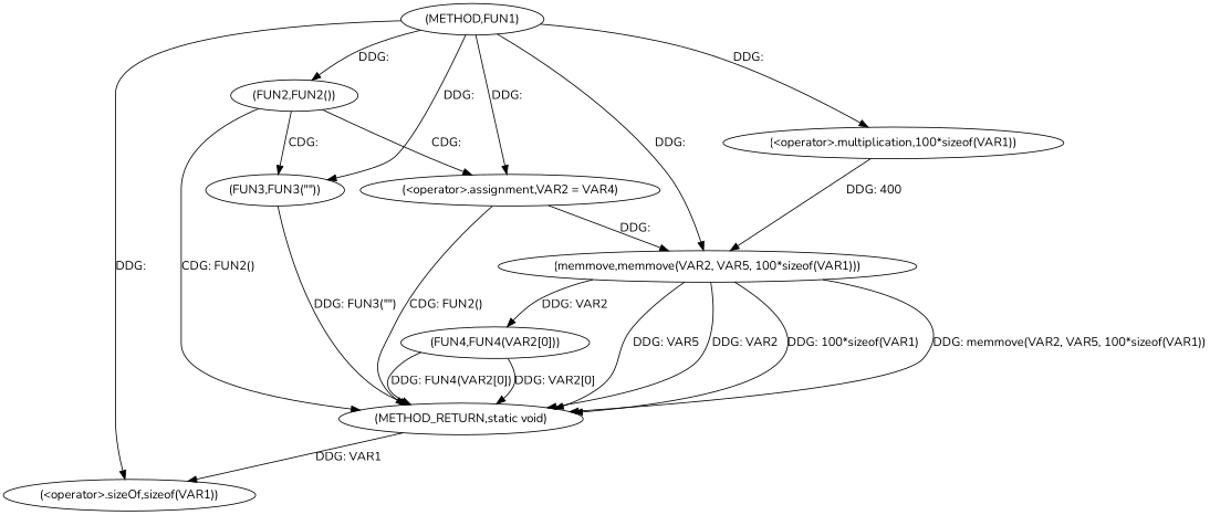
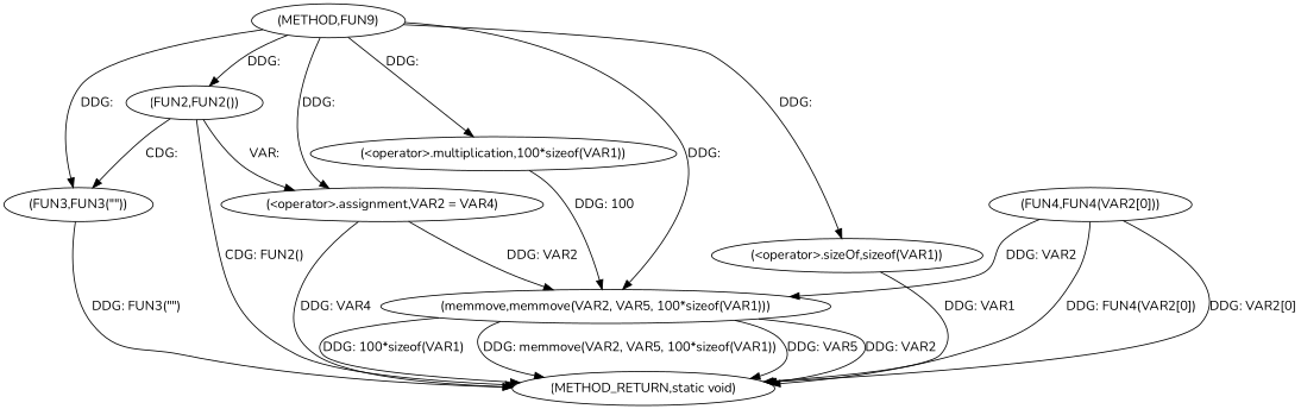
  digraph {
    fontname=Nunito
    node [fontname=Nunito]
    edge [fontname=Nunito]
-   n1 [label="(METHOD,FUN1)"]
+   n1 [label="(METHOD,FUN9)"]
    n2 [label="(FUN2,FUN2())"]
    n3 [label="(FUN3,FUN3(\"\"))"]
    n4 [label="(<operator>.assignment,VAR2 = VAR4)"]
    n5 [label="(memmove,memmove(VAR2, VAR5, 100*sizeof(VAR1)))"]
    n6 [label="(<operator>.multiplication,100*sizeof(VAR1))"]
    n7 [label="(<operator>.sizeOf,sizeof(VAR1))"]
    n8 [label="(METHOD_RETURN,static void)"]
    n9 [label="(FUN4,FUN4(VAR2[0]))"]
    n1 -> n2 [label="DDG: "]
    n1 -> n3 [label="DDG: "]
    n1 -> n4 [label="DDG: "]
    n1 -> n5 [label="DDG: "]
    n1 -> n6 [label="DDG: "]
    n1 -> n7 [label="DDG: "]
    n2 -> n3 [label="CDG: "]
-   n2 -> n4 [label="CDG: "]
+   n2 -> n4 [label="VAR: "]
    n2 -> n8 [label="CDG: FUN2()"]
    n3 -> n8 [label="DDG: FUN3(\"\")"]
-   n4 -> n5 [label="DDG: "]
-   n4 -> n8 [label="CDG: FUN2()"]
+   n4 -> n5 [label="DDG: VAR2"]
+   n4 -> n8 [label="DDG: VAR4"]
    n5 -> n8 [label="DDG: VAR5"]
    n5 -> n8 [label="DDG: VAR2"]
    n5 -> n8 [label="DDG: 100*sizeof(VAR1)"]
    n5 -> n8 [label="DDG: memmove(VAR2, VAR5, 100*sizeof(VAR1))"]
-   n5 -> n9 [label="DDG: VAR2"]
-   n6 -> n5 [label="DDG: 400"]
-   n8 -> n7 [label="DDG: VAR1"]
+   n9 -> n5 [label="DDG: VAR2"]
+   n6 -> n5 [label="DDG: 100"]
+   n7 -> n8 [label="DDG: VAR1"]
    n9 -> n8 [label="DDG: FUN4(VAR2[0])"]
    n9 -> n8 [label="DDG: VAR2[0]"]
  }
